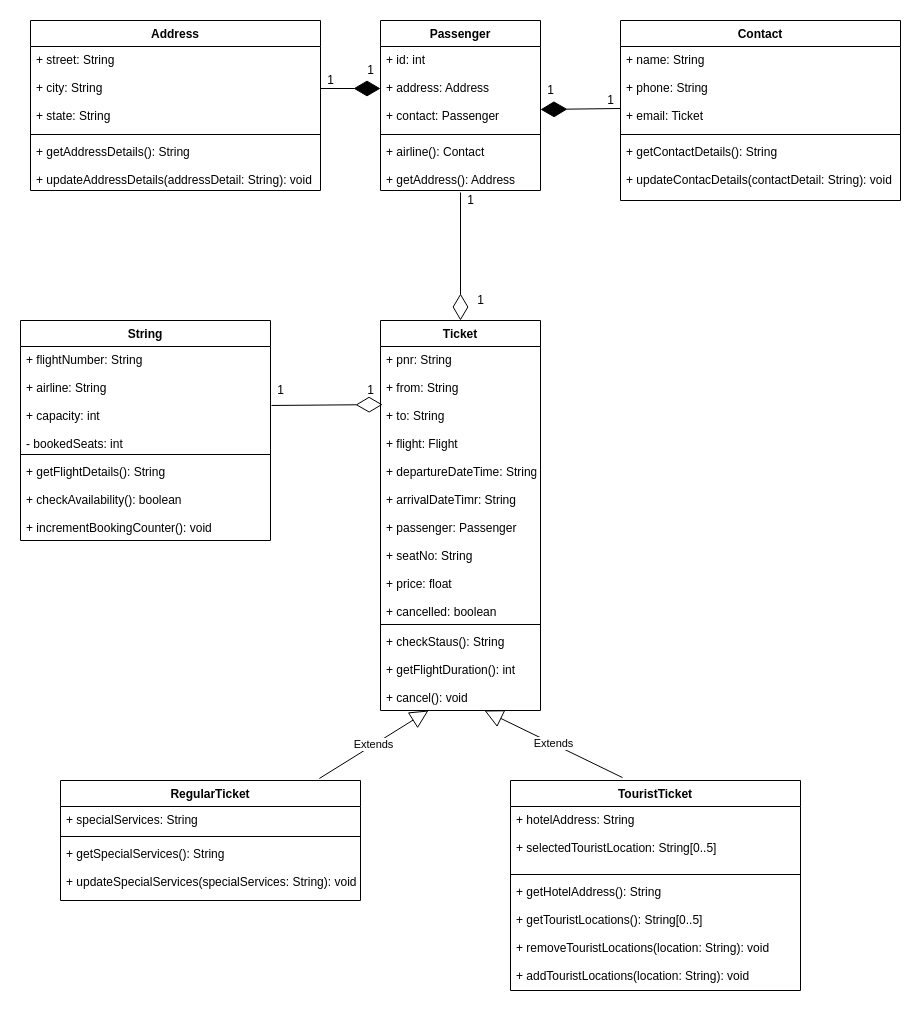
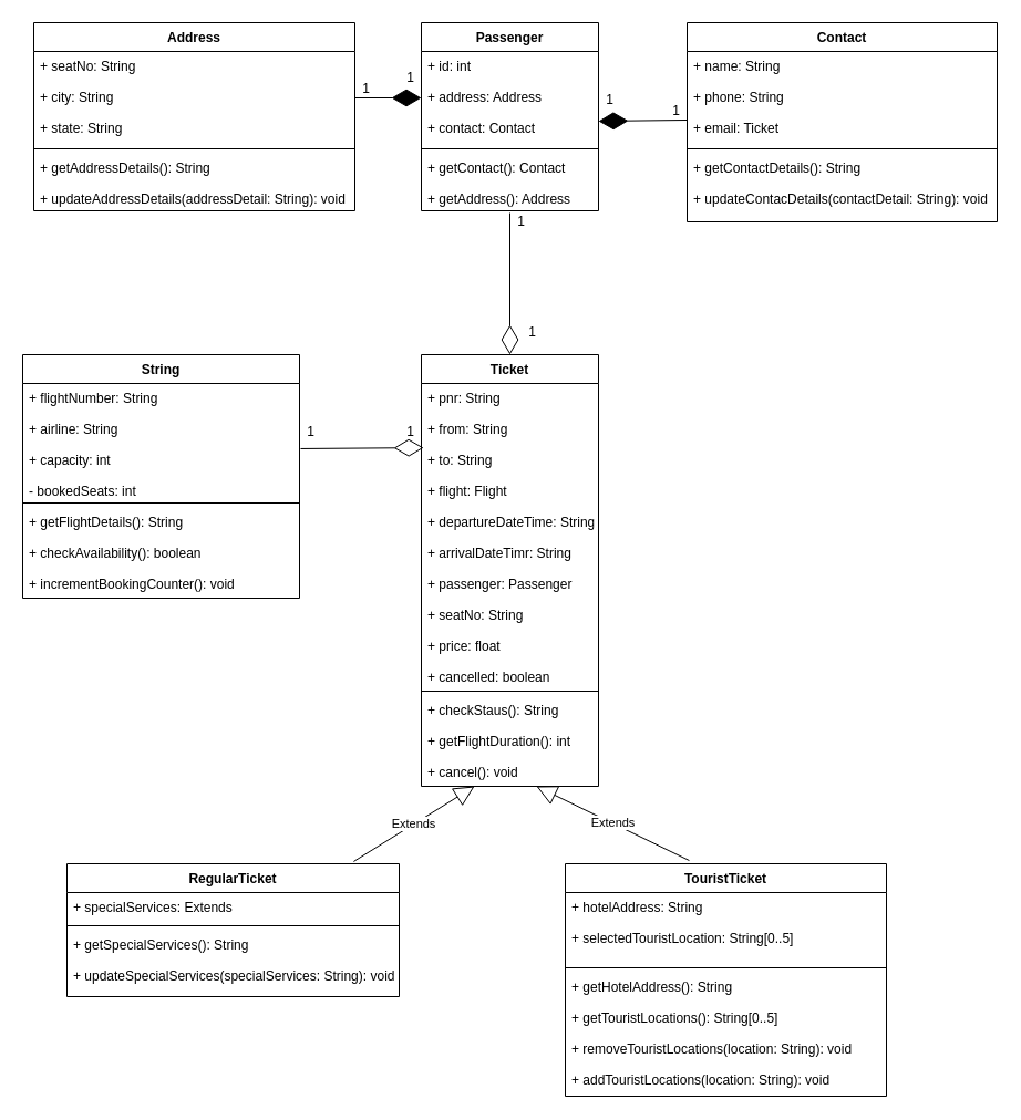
  <mxCell id="0" />
  <mxCell id="1" parent="0" />
  <mxCell id="2" value="Passenger" style="swimlane;fontStyle=1;align=center;verticalAlign=top;childLayout=stackLayout;horizontal=1;startSize=26;horizontalStack=0;resizeParent=1;resizeParentMax=0;resizeLast=0;collapsible=1;marginBottom=0;" vertex="1" parent="1"><mxGeometry x="380" y="20" width="160" height="170" as="geometry" /></mxCell>
- <mxCell id="3" value="+ id: int&#10;&#10;+ address: Address&#10;&#10;+ contact: Passenger" style="text;strokeColor=none;fillColor=none;align=left;verticalAlign=top;spacingLeft=4;spacingRight=4;overflow=hidden;rotatable=0;points=[[0,0.5],[1,0.5]];portConstraint=eastwest;" vertex="1" parent="2"><mxGeometry y="26" width="160" height="84" as="geometry" /></mxCell>
+ <mxCell id="3" value="+ id: int&#10;&#10;+ address: Address&#10;&#10;+ contact: Contact" style="text;strokeColor=none;fillColor=none;align=left;verticalAlign=top;spacingLeft=4;spacingRight=4;overflow=hidden;rotatable=0;points=[[0,0.5],[1,0.5]];portConstraint=eastwest;" vertex="1" parent="2"><mxGeometry y="26" width="160" height="84" as="geometry" /></mxCell>
  <mxCell id="4" value="" style="endArrow=diamondThin;endFill=1;endSize=24;html=1;exitX=1;exitY=0.5;exitDx=0;exitDy=0;" edge="1" parent="2" source="8"><mxGeometry width="160" relative="1" as="geometry"><mxPoint x="-90" y="67.5" as="sourcePoint" /><mxPoint y="68" as="targetPoint" /></mxGeometry></mxCell>
  <mxCell id="5" value="" style="line;strokeWidth=1;fillColor=none;align=left;verticalAlign=middle;spacingTop=-1;spacingLeft=3;spacingRight=3;rotatable=0;labelPosition=right;points=[];portConstraint=eastwest;" vertex="1" parent="2"><mxGeometry y="110" width="160" height="8" as="geometry" /></mxCell>
- <mxCell id="6" value="+ airline(): Contact&#10;&#10;+ getAddress(): Address " style="text;strokeColor=none;fillColor=none;align=left;verticalAlign=top;spacingLeft=4;spacingRight=4;overflow=hidden;rotatable=0;points=[[0,0.5],[1,0.5]];portConstraint=eastwest;" vertex="1" parent="2"><mxGeometry y="118" width="160" height="52" as="geometry" /></mxCell>
+ <mxCell id="6" value="+ getContact(): Contact&#10;&#10;+ getAddress(): Address " style="text;strokeColor=none;fillColor=none;align=left;verticalAlign=top;spacingLeft=4;spacingRight=4;overflow=hidden;rotatable=0;points=[[0,0.5],[1,0.5]];portConstraint=eastwest;" vertex="1" parent="2"><mxGeometry y="118" width="160" height="52" as="geometry" /></mxCell>
  <mxCell id="7" value="Address" style="swimlane;fontStyle=1;align=center;verticalAlign=top;childLayout=stackLayout;horizontal=1;startSize=26;horizontalStack=0;resizeParent=1;resizeParentMax=0;resizeLast=0;collapsible=1;marginBottom=0;" vertex="1" parent="1"><mxGeometry x="30" y="20" width="290" height="170" as="geometry" /></mxCell>
- <mxCell id="8" value="+ street: String&#10;&#10;+ city: String&#10;&#10;+ state: String" style="text;strokeColor=none;fillColor=none;align=left;verticalAlign=top;spacingLeft=4;spacingRight=4;overflow=hidden;rotatable=0;points=[[0,0.5],[1,0.5]];portConstraint=eastwest;" vertex="1" parent="7"><mxGeometry y="26" width="290" height="84" as="geometry" /></mxCell>
+ <mxCell id="8" value="+ seatNo: String&#10;&#10;+ city: String&#10;&#10;+ state: String" style="text;strokeColor=none;fillColor=none;align=left;verticalAlign=top;spacingLeft=4;spacingRight=4;overflow=hidden;rotatable=0;points=[[0,0.5],[1,0.5]];portConstraint=eastwest;" vertex="1" parent="7"><mxGeometry y="26" width="290" height="84" as="geometry" /></mxCell>
  <mxCell id="9" value="" style="line;strokeWidth=1;fillColor=none;align=left;verticalAlign=middle;spacingTop=-1;spacingLeft=3;spacingRight=3;rotatable=0;labelPosition=right;points=[];portConstraint=eastwest;" vertex="1" parent="7"><mxGeometry y="110" width="290" height="8" as="geometry" /></mxCell>
  <mxCell id="10" value="+ getAddressDetails(): String&#10;&#10;+ updateAddressDetails(addressDetail: String): void" style="text;strokeColor=none;fillColor=none;align=left;verticalAlign=top;spacingLeft=4;spacingRight=4;overflow=hidden;rotatable=0;points=[[0,0.5],[1,0.5]];portConstraint=eastwest;" vertex="1" parent="7"><mxGeometry y="118" width="290" height="52" as="geometry" /></mxCell>
  <mxCell id="11" value="Contact" style="swimlane;fontStyle=1;align=center;verticalAlign=top;childLayout=stackLayout;horizontal=1;startSize=26;horizontalStack=0;resizeParent=1;resizeParentMax=0;resizeLast=0;collapsible=1;marginBottom=0;" vertex="1" parent="1"><mxGeometry x="620" y="20" width="280" height="180" as="geometry" /></mxCell>
  <mxCell id="12" value="+ name: String&#10;&#10;+ phone: String&#10;&#10;+ email: Ticket" style="text;strokeColor=none;fillColor=none;align=left;verticalAlign=top;spacingLeft=4;spacingRight=4;overflow=hidden;rotatable=0;points=[[0,0.5],[1,0.5]];portConstraint=eastwest;" vertex="1" parent="11"><mxGeometry y="26" width="280" height="84" as="geometry" /></mxCell>
  <mxCell id="13" value="" style="line;strokeWidth=1;fillColor=none;align=left;verticalAlign=middle;spacingTop=-1;spacingLeft=3;spacingRight=3;rotatable=0;labelPosition=right;points=[];portConstraint=eastwest;" vertex="1" parent="11"><mxGeometry y="110" width="280" height="8" as="geometry" /></mxCell>
  <mxCell id="14" value="+ getContactDetails(): String&#10;&#10;+ updateContacDetails(contactDetail: String): void" style="text;strokeColor=none;fillColor=none;align=left;verticalAlign=top;spacingLeft=4;spacingRight=4;overflow=hidden;rotatable=0;points=[[0,0.5],[1,0.5]];portConstraint=eastwest;" vertex="1" parent="11"><mxGeometry y="118" width="280" height="62" as="geometry" /></mxCell>
  <mxCell id="15" value="String" style="swimlane;fontStyle=1;align=center;verticalAlign=top;childLayout=stackLayout;horizontal=1;startSize=26;horizontalStack=0;resizeParent=1;resizeParentMax=0;resizeLast=0;collapsible=1;marginBottom=0;" vertex="1" parent="1"><mxGeometry y="320" width="250" height="220" as="geometry" x="20" /></mxCell>
  <mxCell id="16" value="+ flightNumber: String&#10;&#10;+ airline: String&#10;&#10;+ capacity: int&#10;&#10;- bookedSeats: int" style="text;strokeColor=none;fillColor=none;align=left;verticalAlign=top;spacingLeft=4;spacingRight=4;overflow=hidden;rotatable=0;points=[[0,0.5],[1,0.5]];portConstraint=eastwest;" vertex="1" parent="15"><mxGeometry y="26" width="250" height="104" as="geometry" /></mxCell>
  <mxCell id="17" value="" style="line;strokeWidth=1;fillColor=none;align=left;verticalAlign=middle;spacingTop=-1;spacingLeft=3;spacingRight=3;rotatable=0;labelPosition=right;points=[];portConstraint=eastwest;" vertex="1" parent="15"><mxGeometry y="130" width="250" height="8" as="geometry" /></mxCell>
  <mxCell id="18" value="+ getFlightDetails(): String&#10;&#10;+ checkAvailability(): boolean&#10;&#10;+ incrementBookingCounter(): void" style="text;strokeColor=none;fillColor=none;align=left;verticalAlign=top;spacingLeft=4;spacingRight=4;overflow=hidden;rotatable=0;points=[[0,0.5],[1,0.5]];portConstraint=eastwest;" vertex="1" parent="15"><mxGeometry y="138" width="250" height="82" as="geometry" /></mxCell>
  <mxCell id="19" value="Ticket" style="swimlane;fontStyle=1;align=center;verticalAlign=top;childLayout=stackLayout;horizontal=1;startSize=26;horizontalStack=0;resizeParent=1;resizeParentMax=0;resizeLast=0;collapsible=1;marginBottom=0;" vertex="1" parent="1"><mxGeometry x="380" y="320" width="160" height="390" as="geometry" /></mxCell>
  <mxCell id="20" value="+ pnr: String&#10;&#10;+ from: String&#10;&#10;+ to: String&#10;&#10;+ flight: Flight&#10;&#10;+ departureDateTime: String&#10;&#10;+ arrivalDateTimr: String&#10;&#10;+ passenger: Passenger&#10;&#10;+ seatNo: String&#10;&#10;+ price: float&#10;&#10;+ cancelled: boolean" style="text;strokeColor=none;fillColor=none;align=left;verticalAlign=top;spacingLeft=4;spacingRight=4;overflow=hidden;rotatable=0;points=[[0,0.5],[1,0.5]];portConstraint=eastwest;" vertex="1" parent="19"><mxGeometry y="26" width="160" height="274" as="geometry" /></mxCell>
  <mxCell id="21" value="" style="line;strokeWidth=1;fillColor=none;align=left;verticalAlign=middle;spacingTop=-1;spacingLeft=3;spacingRight=3;rotatable=0;labelPosition=right;points=[];portConstraint=eastwest;" vertex="1" parent="19"><mxGeometry y="300" width="160" height="8" as="geometry" /></mxCell>
  <mxCell id="22" value="+ checkStaus(): String&#10;&#10;+ getFlightDuration(): int&#10;&#10;+ cancel(): void" style="text;strokeColor=none;fillColor=none;align=left;verticalAlign=top;spacingLeft=4;spacingRight=4;overflow=hidden;rotatable=0;points=[[0,0.5],[1,0.5]];portConstraint=eastwest;" vertex="1" parent="19"><mxGeometry y="308" width="160" height="82" as="geometry" /></mxCell>
  <mxCell id="23" value="RegularTicket" style="swimlane;fontStyle=1;align=center;verticalAlign=top;childLayout=stackLayout;horizontal=1;startSize=26;horizontalStack=0;resizeParent=1;resizeParentMax=0;resizeLast=0;collapsible=1;marginBottom=0;" vertex="1" parent="1"><mxGeometry x="60" y="780" width="300" height="120" as="geometry" /></mxCell>
- <mxCell id="24" value="+ specialServices: String" style="text;strokeColor=none;fillColor=none;align=left;verticalAlign=top;spacingLeft=4;spacingRight=4;overflow=hidden;rotatable=0;points=[[0,0.5],[1,0.5]];portConstraint=eastwest;" vertex="1" parent="23"><mxGeometry y="26" width="300" height="26" as="geometry" /></mxCell>
+ <mxCell id="24" value="+ specialServices: Extends" style="text;strokeColor=none;fillColor=none;align=left;verticalAlign=top;spacingLeft=4;spacingRight=4;overflow=hidden;rotatable=0;points=[[0,0.5],[1,0.5]];portConstraint=eastwest;" vertex="1" parent="23"><mxGeometry y="26" width="300" height="26" as="geometry" /></mxCell>
  <mxCell id="25" value="" style="line;strokeWidth=1;fillColor=none;align=left;verticalAlign=middle;spacingTop=-1;spacingLeft=3;spacingRight=3;rotatable=0;labelPosition=right;points=[];portConstraint=eastwest;" vertex="1" parent="23"><mxGeometry y="52" width="300" height="8" as="geometry" /></mxCell>
  <mxCell id="26" value="+ getSpecialServices(): String&#10;&#10;+ updateSpecialServices(specialServices: String): void" style="text;strokeColor=none;fillColor=none;align=left;verticalAlign=top;spacingLeft=4;spacingRight=4;overflow=hidden;rotatable=0;points=[[0,0.5],[1,0.5]];portConstraint=eastwest;" vertex="1" parent="23"><mxGeometry y="60" width="300" height="60" as="geometry" /></mxCell>
  <mxCell id="27" value="TouristTicket" style="swimlane;fontStyle=1;align=center;verticalAlign=top;childLayout=stackLayout;horizontal=1;startSize=26;horizontalStack=0;resizeParent=1;resizeParentMax=0;resizeLast=0;collapsible=1;marginBottom=0;" vertex="1" parent="1"><mxGeometry x="510" y="780" width="290" height="210" as="geometry" /></mxCell>
  <mxCell id="28" value="+ hotelAddress: String&#10;&#10;+ selectedTouristLocation: String[0..5]" style="text;strokeColor=none;fillColor=none;align=left;verticalAlign=top;spacingLeft=4;spacingRight=4;overflow=hidden;rotatable=0;points=[[0,0.5],[1,0.5]];portConstraint=eastwest;" vertex="1" parent="27"><mxGeometry y="26" width="290" height="64" as="geometry" /></mxCell>
  <mxCell id="29" value="" style="line;strokeWidth=1;fillColor=none;align=left;verticalAlign=middle;spacingTop=-1;spacingLeft=3;spacingRight=3;rotatable=0;labelPosition=right;points=[];portConstraint=eastwest;" vertex="1" parent="27"><mxGeometry y="90" width="290" height="8" as="geometry" /></mxCell>
  <mxCell id="30" value="+ getHotelAddress(): String&#10;&#10;+ getTouristLocations(): String[0..5]&#10;&#10;+ removeTouristLocations(location: String): void&#10;&#10;+ addTouristLocations(location: String): void" style="text;strokeColor=none;fillColor=none;align=left;verticalAlign=top;spacingLeft=4;spacingRight=4;overflow=hidden;rotatable=0;points=[[0,0.5],[1,0.5]];portConstraint=eastwest;" vertex="1" parent="27"><mxGeometry y="98" width="290" height="112" as="geometry" /></mxCell>
  <mxCell id="31" value="" style="endArrow=diamondThin;endFill=1;endSize=24;html=1;exitX=0;exitY=0.738;exitDx=0;exitDy=0;exitPerimeter=0;" edge="1" parent="1" source="12"><mxGeometry width="160" relative="1" as="geometry"><mxPoint x="610" y="109" as="sourcePoint" /><mxPoint x="540" y="109" as="targetPoint" /></mxGeometry></mxCell>
  <mxCell id="32" value="" style="endArrow=diamondThin;endFill=0;endSize=24;html=1;entryX=0.013;entryY=0.212;entryDx=0;entryDy=0;entryPerimeter=0;exitX=1.004;exitY=0.567;exitDx=0;exitDy=0;exitPerimeter=0;" edge="1" parent="1" source="16" target="20"><mxGeometry width="160" relative="1" as="geometry"><mxPoint x="290" y="483" as="sourcePoint" /><mxPoint x="350" y="490" as="targetPoint" /></mxGeometry></mxCell>
  <mxCell id="33" value="" style="endArrow=diamondThin;endFill=0;endSize=24;html=1;entryX=0.5;entryY=0;entryDx=0;entryDy=0;" edge="1" parent="1" target="19"><mxGeometry width="160" relative="1" as="geometry"><mxPoint x="460" y="192" as="sourcePoint" /><mxPoint x="350" y="190" as="targetPoint" /></mxGeometry></mxCell>
  <mxCell id="34" value="1" style="text;html=1;align=center;verticalAlign=middle;resizable=0;points=[];autosize=1;" vertex="1" parent="1"><mxGeometry x="320" y="70" width="20" height="20" as="geometry" /></mxCell>
  <mxCell id="35" value="1" style="text;html=1;align=center;verticalAlign=middle;resizable=0;points=[];autosize=1;" vertex="1" parent="1"><mxGeometry x="360" y="60" width="20" height="20" as="geometry" /></mxCell>
  <mxCell id="36" value="1" style="text;html=1;align=center;verticalAlign=middle;resizable=0;points=[];autosize=1;" vertex="1" parent="1"><mxGeometry x="600" y="90" width="20" height="20" as="geometry" /></mxCell>
  <mxCell id="37" value="1" style="text;html=1;align=center;verticalAlign=middle;resizable=0;points=[];autosize=1;" vertex="1" parent="1"><mxGeometry x="540" y="80" width="20" height="20" as="geometry" /></mxCell>
  <mxCell id="38" value="1" style="text;html=1;align=center;verticalAlign=middle;resizable=0;points=[];autosize=1;" vertex="1" parent="1"><mxGeometry x="460" y="190" width="20" height="20" as="geometry" /></mxCell>
  <mxCell id="39" value="1" style="text;html=1;align=center;verticalAlign=middle;resizable=0;points=[];autosize=1;" vertex="1" parent="1"><mxGeometry x="470" y="290" width="20" height="20" as="geometry" /></mxCell>
  <mxCell id="40" value="1" style="text;html=1;align=center;verticalAlign=middle;resizable=0;points=[];autosize=1;" vertex="1" parent="1"><mxGeometry x="270" y="380" width="20" height="20" as="geometry" /></mxCell>
  <mxCell id="41" value="1" style="text;html=1;align=center;verticalAlign=middle;resizable=0;points=[];autosize=1;" vertex="1" parent="1"><mxGeometry x="360" y="380" width="20" height="20" as="geometry" /></mxCell>
  <mxCell id="42" value="Extends" style="endArrow=block;endSize=16;endFill=0;html=1;entryX=0.3;entryY=1;entryDx=0;entryDy=0;entryPerimeter=0;exitX=0.863;exitY=-0.017;exitDx=0;exitDy=0;exitPerimeter=0;" edge="1" parent="1" source="23" target="22"><mxGeometry width="160" relative="1" as="geometry"><mxPoint x="350" y="830" as="sourcePoint" /><mxPoint x="510" y="830" as="targetPoint" /></mxGeometry></mxCell>
  <mxCell id="43" value="Extends" style="endArrow=block;endSize=16;endFill=0;html=1;exitX=0.386;exitY=-0.014;exitDx=0;exitDy=0;exitPerimeter=0;" edge="1" parent="1" source="27"><mxGeometry width="160" relative="1" as="geometry"><mxPoint x="350" y="830" as="sourcePoint" /><mxPoint x="484" y="710" as="targetPoint" /></mxGeometry></mxCell>
